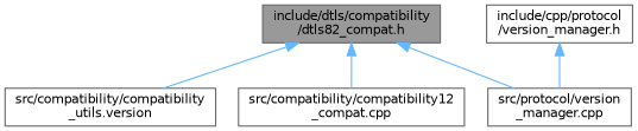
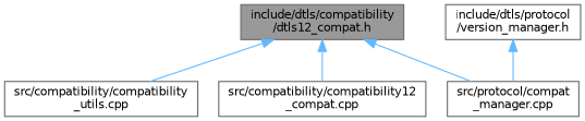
  digraph {
    node [color=grey40 fillcolor=white fontname=Helvetica fontsize=10 shape=box style=filled]
    edge [color=steelblue1 dir=back fontname=Helvetica fontsize=10 labelfontname=Helvetica labelfontsize=10 style=solid]
-   n1 [color=gray40 fillcolor=grey60 fontcolor=black height=0.2 label="include/dtls/compatibility\l/dtls82_compat.h" width=0.4]
-   n2 [height=0.2 label="src/compatibility/compatibility\l_utils.version" width=0.4]
+   n1 [color=gray40 fillcolor=grey60 fontcolor=black height=0.2 label="include/dtls/compatibility\l/dtls12_compat.h" width=0.4]
+   n2 [height=0.2 label="src/compatibility/compatibility\l_utils.cpp" width=0.4]
    n3 [height=0.2 label="src/compatibility/compatibility12\l_compat.cpp" width=0.4]
-   n4 [height=0.2 label="src/protocol/version\l_manager.cpp" width=0.4]
-   n5 [height=0.2 label="include/cpp/protocol\l/version_manager.h" width=0.4]
+   n4 [height=0.2 label="src/protocol/compat\l_manager.cpp" width=0.4]
+   n5 [height=0.2 label="include/dtls/protocol\l/version_manager.h" width=0.4]
    n1 -> n2
    n1 -> n3
    n1 -> n4
    n5 -> n4
  }
